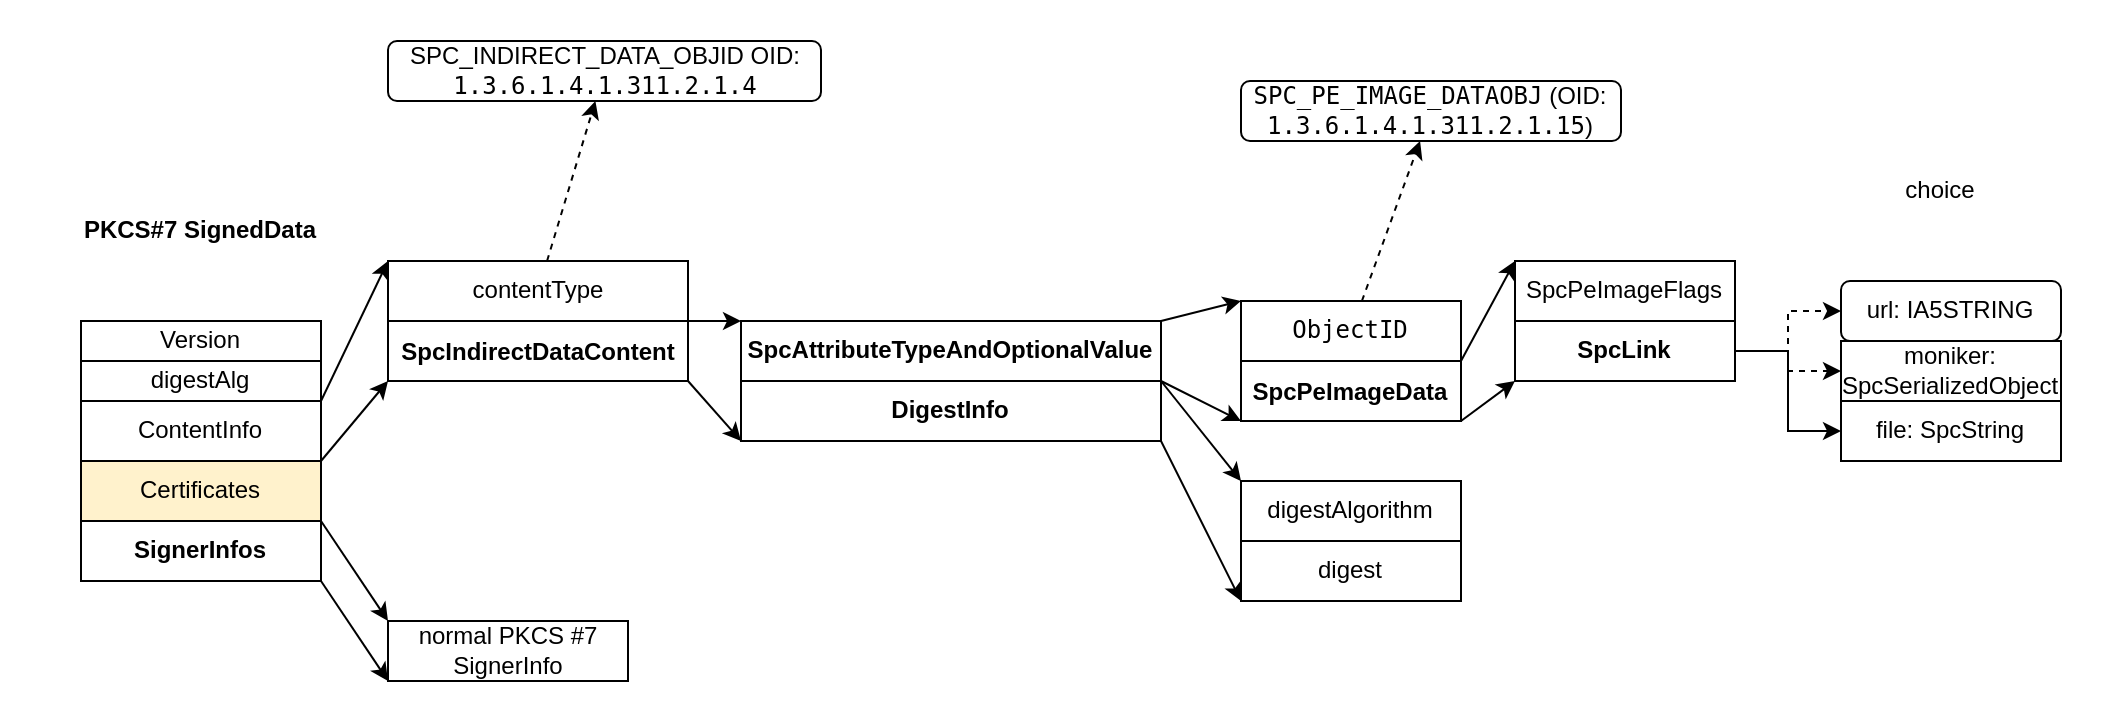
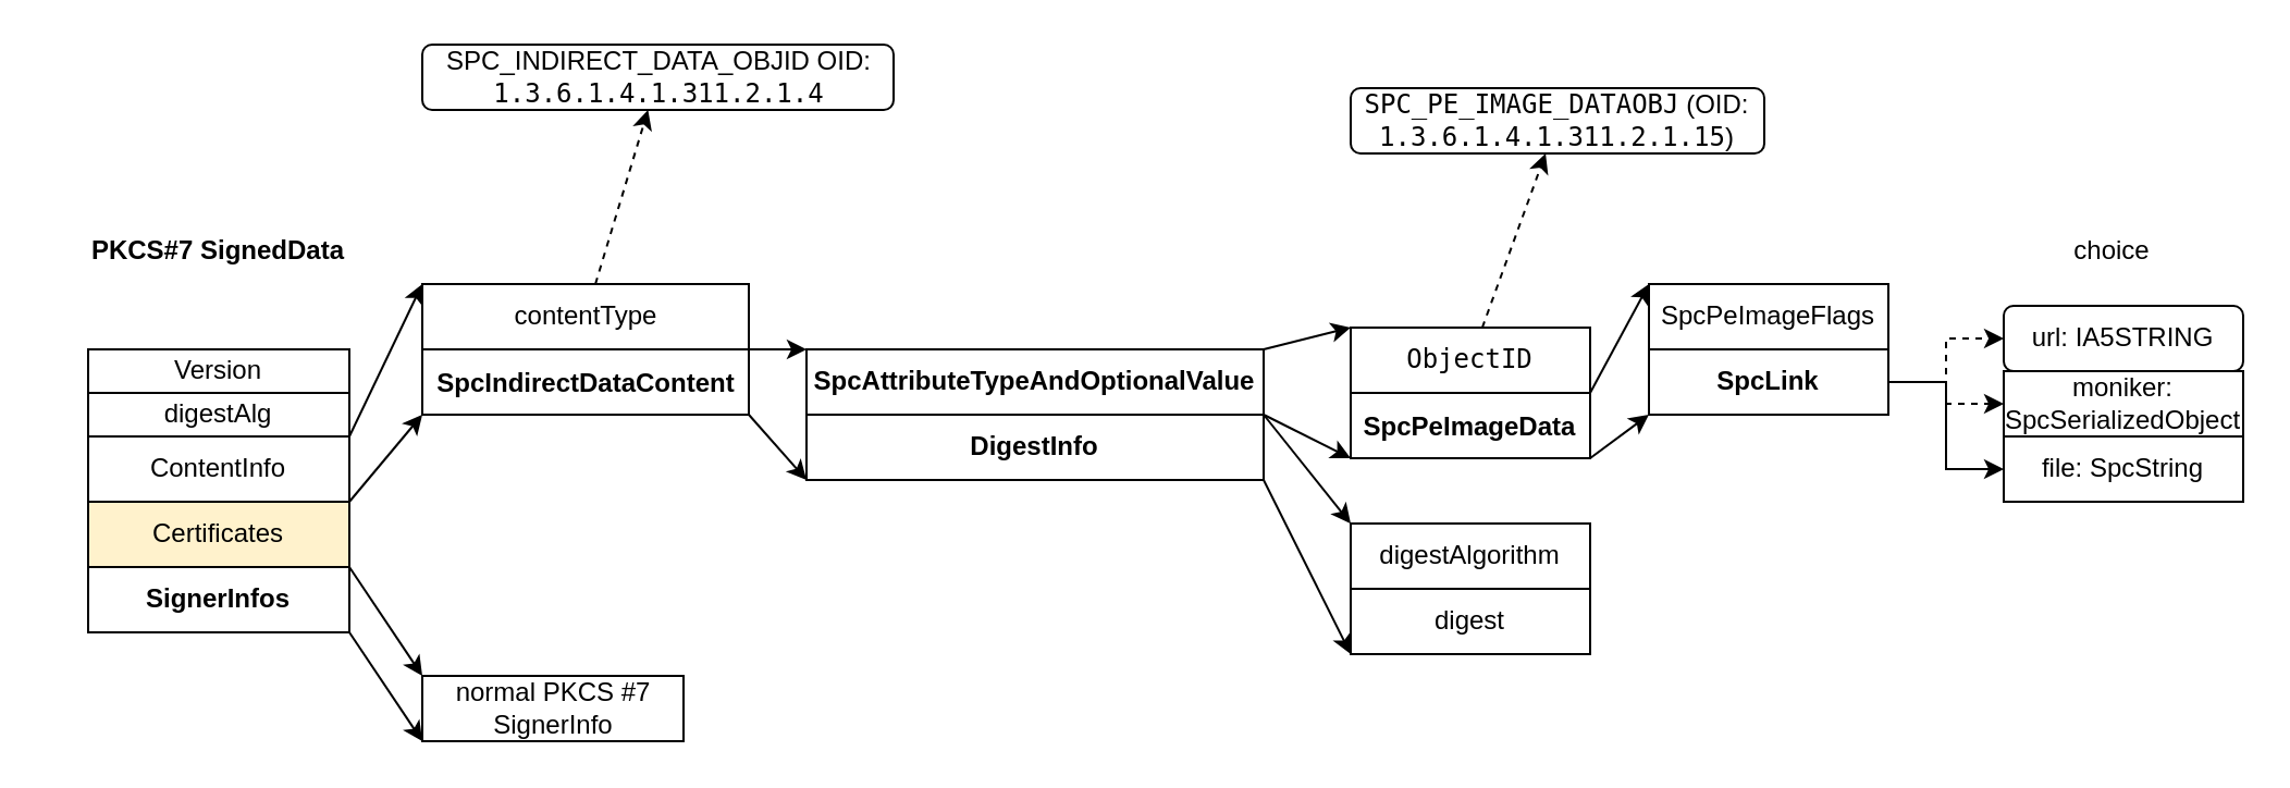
  <mxCell id="0" />
  <mxCell id="1" parent="0" />
  <mxCell id="2" value="Version" style="rounded=0;whiteSpace=wrap;html=1;container=0;fontFamily=Helvetica;" vertex="1" parent="1"><mxGeometry x="40" y="160" width="120" height="20" as="geometry" /></mxCell>
  <mxCell id="3" value="ContentInfo" style="rounded=0;whiteSpace=wrap;html=1;container=0;fontFamily=Helvetica;" vertex="1" parent="1"><mxGeometry x="40" y="200" width="120" height="30" as="geometry" /></mxCell>
  <mxCell id="4" value="SignerInfos" style="rounded=0;whiteSpace=wrap;html=1;container=0;fontFamily=Helvetica;fontStyle=1" vertex="1" parent="1"><mxGeometry x="40" y="260" width="120" height="30" as="geometry" /></mxCell>
  <mxCell id="5" value="digestAlg" style="rounded=0;whiteSpace=wrap;html=1;container=0;fontFamily=Helvetica;" vertex="1" parent="1"><mxGeometry x="40" y="180" width="120" height="20" as="geometry" /></mxCell>
  <mxCell id="6" value="Certificates" style="rounded=0;whiteSpace=wrap;html=1;container=0;fontFamily=Helvetica;fillColor=#fff2cc;" vertex="1" parent="1"><mxGeometry x="40" y="230" width="120" height="30" as="geometry" /></mxCell>
  <mxCell id="7" value="&lt;font&gt;&lt;b&gt;PKCS#7 SignedData&lt;/b&gt;&lt;/font&gt;" style="text;html=1;strokeColor=none;fillColor=none;align=center;verticalAlign=middle;whiteSpace=wrap;rounded=0;fontFamily=Helvetica;" vertex="1" parent="1"><mxGeometry x="20" y="100" width="160" height="30" as="geometry" /></mxCell>
  <mxCell id="8" value="&lt;div align=&quot;center&quot;&gt;&lt;span style=&quot;mso-bidi-font-weight:normal&quot;&gt;SpcIndirectDataContent&lt;/span&gt;&lt;span style=&quot;font-size: 11pt;&quot; lang=&quot;EN-US&quot;&gt; &lt;/span&gt;&lt;/div&gt;" style="rounded=0;whiteSpace=wrap;html=1;fontFamily=Helvetica;fontStyle=1;align=center;" vertex="1" parent="1"><mxGeometry x="193.5" y="160" width="150" height="30" as="geometry" /></mxCell>
  <mxCell id="9" value="" style="rounded=0;orthogonalLoop=1;jettySize=auto;html=1;dashed=1;" edge="1" parent="1" source="10" target="40"><mxGeometry relative="1" as="geometry" /></mxCell>
  <mxCell id="10" value="&lt;span style=&quot;mso-bidi-font-weight:normal&quot;&gt;contentType&lt;br&gt;&lt;/span&gt;" style="rounded=0;whiteSpace=wrap;html=1;fontFamily=Helvetica;fontStyle=0" vertex="1" parent="1"><mxGeometry x="193.5" y="130" width="150" height="30" as="geometry" /></mxCell>
  <mxCell id="11" value="" style="endArrow=classic;html=1;rounded=0;entryX=0;entryY=0;entryDx=0;entryDy=0;fontFamily=Helvetica;" edge="1" parent="1" target="10"><mxGeometry width="50" height="50" relative="1" as="geometry"><mxPoint x="160" y="200" as="sourcePoint" /><mxPoint x="210" y="150" as="targetPoint" /></mxGeometry></mxCell>
  <mxCell id="12" value="" style="endArrow=classic;html=1;rounded=0;exitX=1;exitY=1;exitDx=0;exitDy=0;entryX=0;entryY=1;entryDx=0;entryDy=0;fontFamily=Helvetica;" edge="1" parent="1" source="3" target="8"><mxGeometry width="50" height="50" relative="1" as="geometry"><mxPoint x="190" y="350" as="sourcePoint" /><mxPoint x="240" y="300" as="targetPoint" /></mxGeometry></mxCell>
  <mxCell id="13" value="SpcAttributeTypeAndOptionalValue" style="rounded=0;whiteSpace=wrap;html=1;fontFamily=Helvetica;fontStyle=1" vertex="1" parent="1"><mxGeometry x="370" y="160" width="210" height="30" as="geometry" /></mxCell>
  <mxCell id="14" value="DigestInfo" style="rounded=0;whiteSpace=wrap;html=1;fontFamily=Helvetica;fontStyle=1" vertex="1" parent="1"><mxGeometry x="370" y="190" width="210" height="30" as="geometry" /></mxCell>
  <mxCell id="15" value="" style="endArrow=classic;html=1;rounded=0;entryX=0;entryY=0;entryDx=0;entryDy=0;exitX=1;exitY=1;exitDx=0;exitDy=0;fontFamily=Helvetica;" edge="1" parent="1" source="10" target="13"><mxGeometry width="50" height="50" relative="1" as="geometry"><mxPoint x="380" y="220" as="sourcePoint" /><mxPoint x="430" y="170" as="targetPoint" /></mxGeometry></mxCell>
  <mxCell id="16" value="" style="endArrow=classic;html=1;rounded=0;exitX=1;exitY=1;exitDx=0;exitDy=0;entryX=0;entryY=1;entryDx=0;entryDy=0;fontFamily=Helvetica;" edge="1" parent="1" source="8" target="14"><mxGeometry width="50" height="50" relative="1" as="geometry"><mxPoint x="400" y="420" as="sourcePoint" /><mxPoint x="450" y="370" as="targetPoint" /></mxGeometry></mxCell>
  <mxCell id="17" value="&lt;b style=&quot;mso-bidi-font-weight:normal&quot;&gt;SpcPeImageData&lt;/b&gt;&lt;span style=&quot;font-size: 11pt;&quot; lang=&quot;EN-US&quot;&gt; &lt;/span&gt;" style="rounded=0;whiteSpace=wrap;html=1;fontFamily=Helvetica;" vertex="1" parent="1"><mxGeometry x="620" y="180" width="110" height="30" as="geometry" /></mxCell>
  <mxCell id="18" value="" style="rounded=0;orthogonalLoop=1;jettySize=auto;html=1;dashed=1;" edge="1" parent="1" source="19" target="41"><mxGeometry relative="1" as="geometry" /></mxCell>
  <mxCell id="19" value="&lt;pre&gt;ObjectID&lt;/pre&gt;" style="rounded=0;whiteSpace=wrap;html=1;fontFamily=Helvetica;" vertex="1" parent="1"><mxGeometry x="620" y="150" width="110" height="30" as="geometry" /></mxCell>
  <mxCell id="20" value="" style="endArrow=classic;html=1;rounded=0;entryX=0;entryY=0;entryDx=0;entryDy=0;fontFamily=Helvetica;" edge="1" parent="1" target="19"><mxGeometry width="50" height="50" relative="1" as="geometry"><mxPoint x="580" y="160" as="sourcePoint" /><mxPoint x="630" y="110" as="targetPoint" /></mxGeometry></mxCell>
  <mxCell id="21" value="" style="endArrow=classic;html=1;rounded=0;entryX=0;entryY=1;entryDx=0;entryDy=0;exitX=1;exitY=0;exitDx=0;exitDy=0;fontFamily=Helvetica;" edge="1" parent="1" source="14" target="17"><mxGeometry width="50" height="50" relative="1" as="geometry"><mxPoint x="580" y="220" as="sourcePoint" /><mxPoint x="630" y="170" as="targetPoint" /></mxGeometry></mxCell>
  <mxCell id="22" value="&lt;p class=&quot;DT&quot;&gt;digest&lt;/p&gt;" style="rounded=0;whiteSpace=wrap;html=1;fontFamily=Helvetica;" vertex="1" parent="1"><mxGeometry x="620" y="270" width="110" height="30" as="geometry" /></mxCell>
  <mxCell id="23" value="&lt;p class=&quot;DT&quot;&gt;digestAlgorithm&lt;/p&gt;" style="rounded=0;whiteSpace=wrap;html=1;fontFamily=Helvetica;" vertex="1" parent="1"><mxGeometry x="620" y="240" width="110" height="30" as="geometry" /></mxCell>
  <mxCell id="24" value="" style="endArrow=classic;html=1;rounded=0;entryX=0;entryY=0;entryDx=0;entryDy=0;exitX=1;exitY=0;exitDx=0;exitDy=0;fontFamily=Helvetica;" edge="1" parent="1" source="14" target="23"><mxGeometry width="50" height="50" relative="1" as="geometry"><mxPoint x="590" y="200" as="sourcePoint" /><mxPoint x="680" y="220" as="targetPoint" /></mxGeometry></mxCell>
  <mxCell id="25" value="" style="endArrow=classic;html=1;rounded=0;entryX=0;entryY=1;entryDx=0;entryDy=0;exitX=1;exitY=0;exitDx=0;exitDy=0;fontFamily=Helvetica;" edge="1" parent="1" target="22"><mxGeometry width="50" height="50" relative="1" as="geometry"><mxPoint x="580" y="220" as="sourcePoint" /><mxPoint x="670" y="270" as="targetPoint" /></mxGeometry></mxCell>
  <mxCell id="26" value="SpcPeImageFlags " style="rounded=0;whiteSpace=wrap;html=1;fontFamily=Helvetica;" vertex="1" parent="1"><mxGeometry x="757" y="130" width="110" height="30" as="geometry" /></mxCell>
  <mxCell id="27" style="edgeStyle=orthogonalEdgeStyle;rounded=0;orthogonalLoop=1;jettySize=auto;html=1;entryX=0;entryY=0.5;entryDx=0;entryDy=0;dashed=1;fontFamily=Helvetica;" edge="1" parent="1" source="30" target="33"><mxGeometry relative="1" as="geometry" /></mxCell>
  <mxCell id="28" style="edgeStyle=orthogonalEdgeStyle;rounded=0;orthogonalLoop=1;jettySize=auto;html=1;dashed=1;fontFamily=Helvetica;" edge="1" parent="1" source="30" target="34"><mxGeometry relative="1" as="geometry" /></mxCell>
  <mxCell id="29" style="edgeStyle=orthogonalEdgeStyle;rounded=0;orthogonalLoop=1;jettySize=auto;html=1;entryX=0;entryY=0.5;entryDx=0;entryDy=0;fontFamily=Helvetica;" edge="1" parent="1" source="30" target="35"><mxGeometry relative="1" as="geometry" /></mxCell>
  <mxCell id="30" value="SpcLink" style="rounded=0;whiteSpace=wrap;html=1;fontFamily=Helvetica;fontStyle=1" vertex="1" parent="1"><mxGeometry x="757" y="160" width="110" height="30" as="geometry" /></mxCell>
  <mxCell id="31" value="" style="endArrow=classic;html=1;rounded=0;entryX=0;entryY=0;entryDx=0;entryDy=0;fontFamily=Helvetica;" edge="1" parent="1" target="26"><mxGeometry width="50" height="50" relative="1" as="geometry"><mxPoint x="730" y="180" as="sourcePoint" /><mxPoint x="770" y="170" as="targetPoint" /></mxGeometry></mxCell>
  <mxCell id="32" value="" style="endArrow=classic;html=1;rounded=0;entryX=0;entryY=1;entryDx=0;entryDy=0;exitX=1;exitY=0;exitDx=0;exitDy=0;fontFamily=Helvetica;" edge="1" parent="1" target="30"><mxGeometry width="50" height="50" relative="1" as="geometry"><mxPoint x="730" y="210" as="sourcePoint" /><mxPoint x="770" y="230" as="targetPoint" /></mxGeometry></mxCell>
  <mxCell id="33" value="url: IA5STRING" style="whiteSpace=wrap;html=1;fontFamily=Helvetica;rounded=1;" vertex="1" parent="1"><mxGeometry x="920" y="140" width="110" height="30" as="geometry" /></mxCell>
  <mxCell id="34" value="moniker: SpcSerializedObject" style="rounded=0;whiteSpace=wrap;html=1;fontFamily=Helvetica;" vertex="1" parent="1"><mxGeometry x="920" y="170" width="110" height="30" as="geometry" /></mxCell>
  <mxCell id="35" value="file: SpcString" style="rounded=0;whiteSpace=wrap;html=1;fontFamily=Helvetica;" vertex="1" parent="1"><mxGeometry x="920" y="200" width="110" height="30" as="geometry" /></mxCell>
- <mxCell id="36" value="choice" style="text;html=1;strokeColor=none;fillColor=none;align=center;verticalAlign=middle;whiteSpace=wrap;rounded=0;fontFamily=Helvetica;" vertex="1" parent="1"><mxGeometry x="940" y="80" width="60" height="30" as="geometry" /></mxCell>
+ <mxCell id="36" value="choice" style="text;html=1;strokeColor=none;fillColor=none;align=center;verticalAlign=middle;whiteSpace=wrap;rounded=0;fontFamily=Helvetica;" vertex="1" parent="1"><mxGeometry x="940" y="100" width="60" height="30" as="geometry" /></mxCell>
  <mxCell id="37" value="normal PKCS #7 SignerInfo" style="rounded=0;whiteSpace=wrap;html=1;container=0;fontFamily=Helvetica;" vertex="1" parent="1"><mxGeometry x="193.5" y="310" width="120" height="30" as="geometry" /></mxCell>
  <mxCell id="38" value="" style="endArrow=classic;html=1;rounded=0;exitX=1;exitY=1;exitDx=0;exitDy=0;entryX=0;entryY=0;entryDx=0;entryDy=0;fontFamily=Helvetica;" edge="1" parent="1" source="6" target="37"><mxGeometry width="50" height="50" relative="1" as="geometry"><mxPoint x="170" y="240" as="sourcePoint" /><mxPoint x="204" y="200" as="targetPoint" /></mxGeometry></mxCell>
  <mxCell id="39" value="" style="endArrow=classic;html=1;rounded=0;exitX=1;exitY=1;exitDx=0;exitDy=0;entryX=0;entryY=1;entryDx=0;entryDy=0;fontFamily=Helvetica;" edge="1" parent="1" source="4" target="37"><mxGeometry width="50" height="50" relative="1" as="geometry"><mxPoint x="170" y="240" as="sourcePoint" /><mxPoint x="193.5" y="430" as="targetPoint" /></mxGeometry></mxCell>
  <mxCell id="40" value="SPC_INDIRECT_DATA_OBJID OID: &lt;code class=&quot;docutils literal notranslate&quot;&gt;1.3.6.1.4.1.311.2.1.4&lt;/code&gt;" style="rounded=1;whiteSpace=wrap;html=1;fontFamily=Helvetica;fontStyle=0;glass=0;" vertex="1" parent="1"><mxGeometry x="193.5" y="20" width="216.5" height="30" as="geometry" /></mxCell>
  <mxCell id="41" value="&lt;code class=&quot;docutils literal notranslate&quot;&gt;SPC_PE_IMAGE_DATAOBJ&lt;/code&gt; (OID: &lt;code class=&quot;docutils literal notranslate&quot;&gt;&lt;span class=&quot;pre&quot;&gt;1.3.6.1.4.1.311.2.1.15&lt;/span&gt;&lt;/code&gt;)" style="rounded=1;whiteSpace=wrap;html=1;fontFamily=Helvetica;" vertex="1" parent="1"><mxGeometry x="620" y="40" width="190" height="30" as="geometry" /></mxCell>
